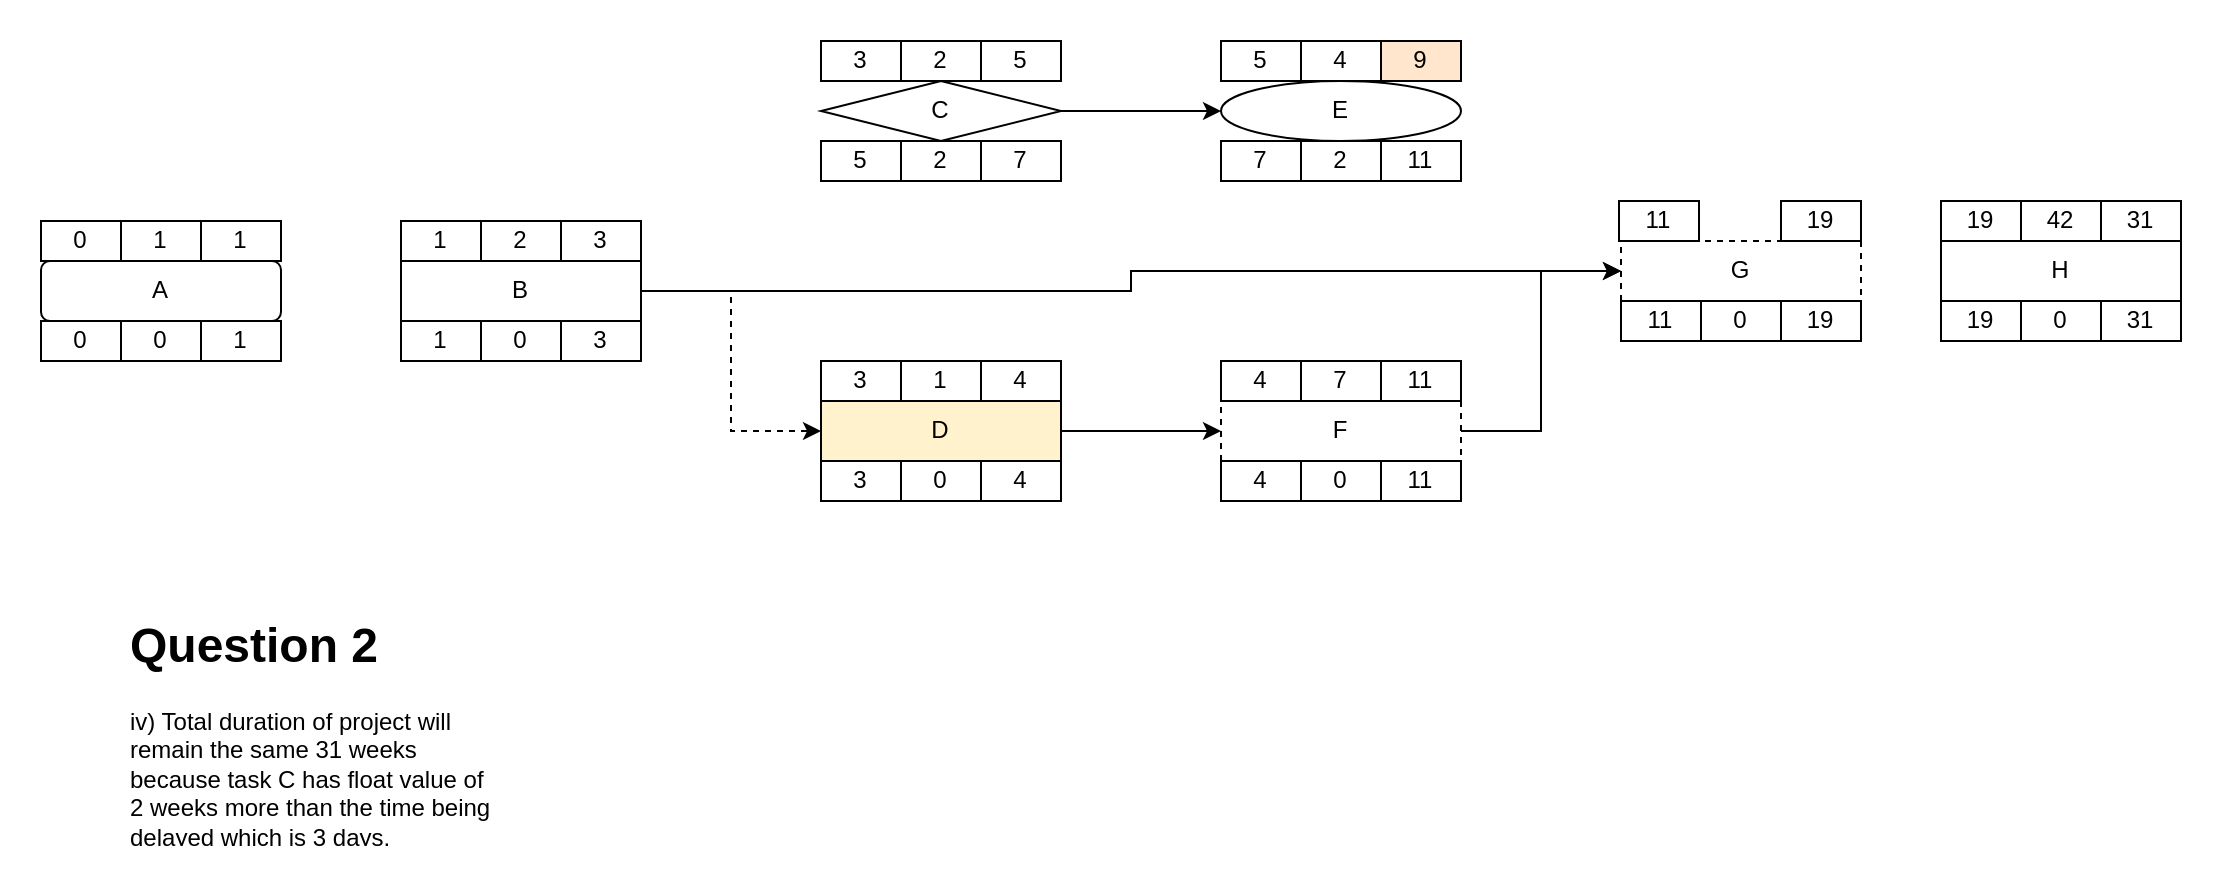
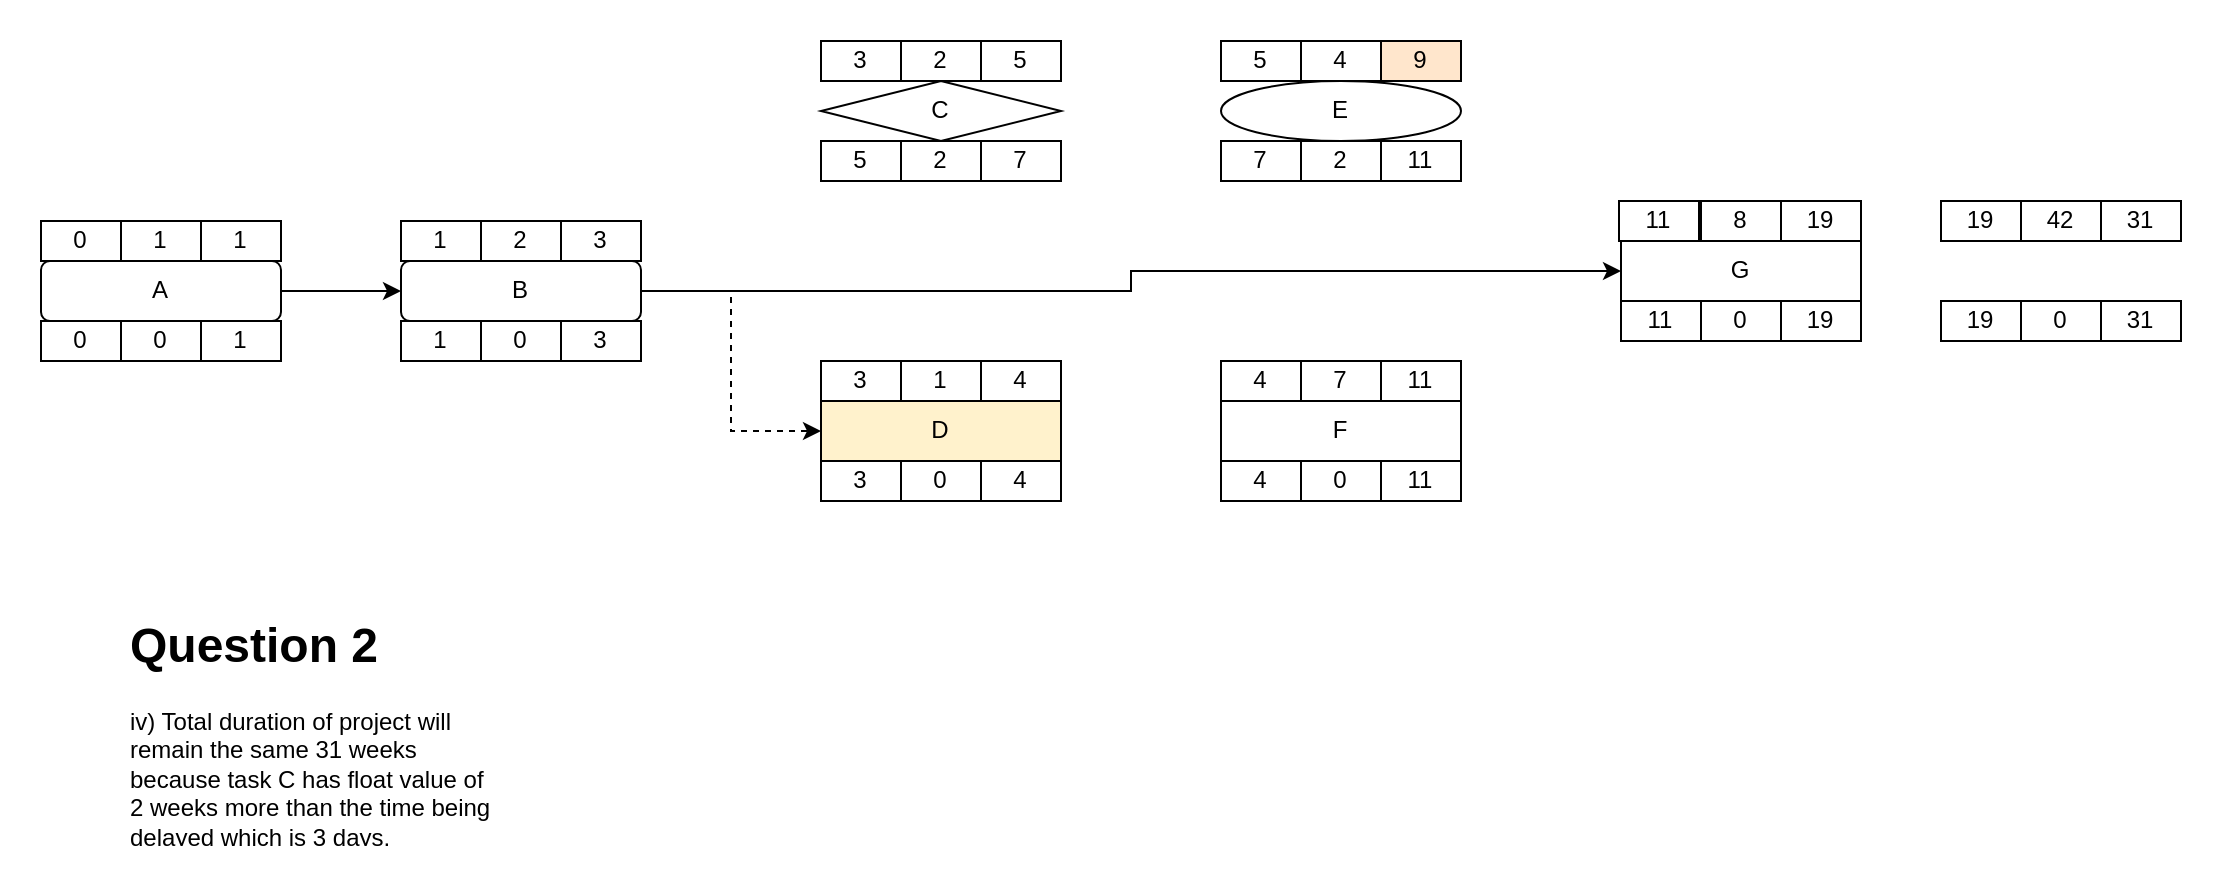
  <mxCell id="0" />
  <mxCell id="1" parent="0" />
  <mxCell id="2" value="" style="group" vertex="1" connectable="0" parent="1"><mxGeometry x="20" y="110" width="120" height="70" as="geometry" /></mxCell>
  <mxCell id="3" value="A" style="whiteSpace=wrap;html=1;rounded=1;" vertex="1" parent="2"><mxGeometry y="20" width="120" height="30" as="geometry" /></mxCell>
  <mxCell id="4" value="0" style="rounded=0;whiteSpace=wrap;html=1;" vertex="1" parent="2"><mxGeometry width="40" height="20" as="geometry" /></mxCell>
  <mxCell id="5" value="1" style="rounded=0;whiteSpace=wrap;html=1;" vertex="1" parent="2"><mxGeometry x="40" width="40" height="20" as="geometry" /></mxCell>
  <mxCell id="6" value="1" style="rounded=0;whiteSpace=wrap;html=1;" vertex="1" parent="2"><mxGeometry x="80" width="40" height="20" as="geometry" /></mxCell>
  <mxCell id="7" value="0" style="rounded=0;whiteSpace=wrap;html=1;" vertex="1" parent="2"><mxGeometry y="50" width="40" height="20" as="geometry" /></mxCell>
  <mxCell id="8" value="0" style="rounded=0;whiteSpace=wrap;html=1;" vertex="1" parent="2"><mxGeometry x="40" y="50" width="40" height="20" as="geometry" /></mxCell>
  <mxCell id="9" value="1" style="rounded=0;whiteSpace=wrap;html=1;" vertex="1" parent="2"><mxGeometry x="80" y="50" width="40" height="20" as="geometry" /></mxCell>
  <mxCell id="10" value="" style="group" vertex="1" connectable="0" parent="1"><mxGeometry x="200" y="110" width="120" height="70" as="geometry" /></mxCell>
- <mxCell id="11" value="B" style="rounded=0;whiteSpace=wrap;html=1;" vertex="1" parent="10"><mxGeometry y="20" width="120" height="30" as="geometry" /></mxCell>
+ <mxCell id="11" value="B" style="whiteSpace=wrap;html=1;rounded=1;" vertex="1" parent="10"><mxGeometry y="20" width="120" height="30" as="geometry" /></mxCell>
  <mxCell id="12" value="1" style="rounded=0;whiteSpace=wrap;html=1;" vertex="1" parent="10"><mxGeometry width="40" height="20" as="geometry" /></mxCell>
  <mxCell id="13" value="2" style="rounded=0;whiteSpace=wrap;html=1;" vertex="1" parent="10"><mxGeometry x="40" width="40" height="20" as="geometry" /></mxCell>
  <mxCell id="14" value="3" style="rounded=0;whiteSpace=wrap;html=1;" vertex="1" parent="10"><mxGeometry x="80" width="40" height="20" as="geometry" /></mxCell>
  <mxCell id="15" value="1" style="rounded=0;whiteSpace=wrap;html=1;" vertex="1" parent="10"><mxGeometry y="50" width="40" height="20" as="geometry" /></mxCell>
  <mxCell id="16" value="0" style="rounded=0;whiteSpace=wrap;html=1;" vertex="1" parent="10"><mxGeometry x="40" y="50" width="40" height="20" as="geometry" /></mxCell>
  <mxCell id="17" value="3" style="rounded=0;whiteSpace=wrap;html=1;" vertex="1" parent="10"><mxGeometry x="80" y="50" width="40" height="20" as="geometry" /></mxCell>
  <mxCell id="18" value="2" style="group" vertex="1" connectable="0" parent="1"><mxGeometry x="410" y="20" width="120" height="70" as="geometry" /></mxCell>
  <mxCell id="19" value="C" style="rhombus;whiteSpace=wrap;html=1;" vertex="1" parent="18"><mxGeometry y="20" width="120" height="30" as="geometry" /></mxCell>
  <mxCell id="20" value="3" style="rounded=0;whiteSpace=wrap;html=1;" vertex="1" parent="18"><mxGeometry width="40" height="20" as="geometry" /></mxCell>
  <mxCell id="21" value="2" style="rounded=0;whiteSpace=wrap;html=1;" vertex="1" parent="18"><mxGeometry x="40" width="40" height="20" as="geometry" /></mxCell>
  <mxCell id="22" value="5" style="rounded=0;whiteSpace=wrap;html=1;" vertex="1" parent="18"><mxGeometry x="80" width="40" height="20" as="geometry" /></mxCell>
  <mxCell id="23" value="5" style="rounded=0;whiteSpace=wrap;html=1;" vertex="1" parent="18"><mxGeometry y="50" width="40" height="20" as="geometry" /></mxCell>
  <mxCell id="24" value="2" style="rounded=0;whiteSpace=wrap;html=1;" vertex="1" parent="18"><mxGeometry x="40" y="50" width="40" height="20" as="geometry" /></mxCell>
  <mxCell id="25" value="7" style="rounded=0;whiteSpace=wrap;html=1;" vertex="1" parent="18"><mxGeometry x="80" y="50" width="40" height="20" as="geometry" /></mxCell>
  <mxCell id="26" value="" style="group" vertex="1" connectable="0" parent="1"><mxGeometry x="410" y="180" width="120" height="70" as="geometry" /></mxCell>
  <mxCell id="27" value="D" style="rounded=0;whiteSpace=wrap;html=1;fillColor=#fff2cc;" vertex="1" parent="26"><mxGeometry y="20" width="120" height="30" as="geometry" /></mxCell>
  <mxCell id="28" value="3" style="rounded=0;whiteSpace=wrap;html=1;" vertex="1" parent="26"><mxGeometry width="40" height="20" as="geometry" /></mxCell>
  <mxCell id="29" value="1" style="rounded=0;whiteSpace=wrap;html=1;" vertex="1" parent="26"><mxGeometry x="40" width="40" height="20" as="geometry" /></mxCell>
  <mxCell id="30" value="4" style="rounded=0;whiteSpace=wrap;html=1;" vertex="1" parent="26"><mxGeometry x="80" width="40" height="20" as="geometry" /></mxCell>
  <mxCell id="31" value="3" style="rounded=0;whiteSpace=wrap;html=1;" vertex="1" parent="26"><mxGeometry y="50" width="40" height="20" as="geometry" /></mxCell>
  <mxCell id="32" value="0" style="rounded=0;whiteSpace=wrap;html=1;" vertex="1" parent="26"><mxGeometry x="40" y="50" width="40" height="20" as="geometry" /></mxCell>
  <mxCell id="33" value="4" style="rounded=0;whiteSpace=wrap;html=1;" vertex="1" parent="26"><mxGeometry x="80" y="50" width="40" height="20" as="geometry" /></mxCell>
  <mxCell id="34" value="2" style="group" vertex="1" connectable="0" parent="1"><mxGeometry x="610" y="20" width="120" height="70" as="geometry" /></mxCell>
  <mxCell id="35" value="E" style="ellipse;whiteSpace=wrap;html=1;" vertex="1" parent="34"><mxGeometry y="20" width="120" height="30" as="geometry" /></mxCell>
  <mxCell id="36" value="5" style="rounded=0;whiteSpace=wrap;html=1;" vertex="1" parent="34"><mxGeometry width="40" height="20" as="geometry" /></mxCell>
  <mxCell id="37" value="4" style="rounded=0;whiteSpace=wrap;html=1;" vertex="1" parent="34"><mxGeometry x="40" width="40" height="20" as="geometry" /></mxCell>
  <mxCell id="38" value="9" style="rounded=0;whiteSpace=wrap;html=1;fillColor=#ffe6cc;" vertex="1" parent="34"><mxGeometry x="80" width="40" height="20" as="geometry" /></mxCell>
  <mxCell id="39" value="7" style="rounded=0;whiteSpace=wrap;html=1;" vertex="1" parent="34"><mxGeometry y="50" width="40" height="20" as="geometry" /></mxCell>
  <mxCell id="40" value="2" style="rounded=0;whiteSpace=wrap;html=1;" vertex="1" parent="34"><mxGeometry x="40" y="50" width="40" height="20" as="geometry" /></mxCell>
  <mxCell id="41" value="11" style="rounded=0;whiteSpace=wrap;html=1;" vertex="1" parent="34"><mxGeometry x="80" y="50" width="40" height="20" as="geometry" /></mxCell>
  <mxCell id="42" value="" style="group" vertex="1" connectable="0" parent="1"><mxGeometry x="610" y="180" width="120" height="70" as="geometry" /></mxCell>
- <mxCell id="43" value="F" style="rounded=0;whiteSpace=wrap;html=1;dashed=1;" vertex="1" parent="42"><mxGeometry y="20" width="120" height="30" as="geometry" /></mxCell>
+ <mxCell id="43" value="F" style="rounded=0;whiteSpace=wrap;html=1;" vertex="1" parent="42"><mxGeometry y="20" width="120" height="30" as="geometry" /></mxCell>
  <mxCell id="44" value="4" style="rounded=0;whiteSpace=wrap;html=1;" vertex="1" parent="42"><mxGeometry width="40" height="20" as="geometry" /></mxCell>
  <mxCell id="45" value="7" style="rounded=0;whiteSpace=wrap;html=1;" vertex="1" parent="42"><mxGeometry x="40" width="40" height="20" as="geometry" /></mxCell>
  <mxCell id="46" value="11" style="rounded=0;whiteSpace=wrap;html=1;" vertex="1" parent="42"><mxGeometry x="80" width="40" height="20" as="geometry" /></mxCell>
  <mxCell id="47" value="4" style="rounded=0;whiteSpace=wrap;html=1;" vertex="1" parent="42"><mxGeometry y="50" width="40" height="20" as="geometry" /></mxCell>
  <mxCell id="48" value="0" style="rounded=0;whiteSpace=wrap;html=1;" vertex="1" parent="42"><mxGeometry x="40" y="50" width="40" height="20" as="geometry" /></mxCell>
  <mxCell id="49" value="11" style="rounded=0;whiteSpace=wrap;html=1;" vertex="1" parent="42"><mxGeometry x="80" y="50" width="40" height="20" as="geometry" /></mxCell>
  <mxCell id="50" value="" style="group" vertex="1" connectable="0" parent="1"><mxGeometry x="810" y="100" width="120" height="70" as="geometry" /></mxCell>
- <mxCell id="51" value="G" style="rounded=0;whiteSpace=wrap;html=1;dashed=1;" vertex="1" parent="50"><mxGeometry y="20" width="120" height="30" as="geometry" /></mxCell>
+ <mxCell id="51" value="G" style="rounded=0;whiteSpace=wrap;html=1;" vertex="1" parent="50"><mxGeometry y="20" width="120" height="30" as="geometry" /></mxCell>
  <mxCell id="52" value="11" style="rounded=0;whiteSpace=wrap;html=1;" vertex="1" parent="50"><mxGeometry x="-1" width="40" height="20" as="geometry" /></mxCell>
+ <mxCell id="53" value="8" style="rounded=0;whiteSpace=wrap;html=1;" vertex="1" parent="50"><mxGeometry x="40" width="40" height="20" as="geometry" /></mxCell>
  <mxCell id="54" value="19" style="rounded=0;whiteSpace=wrap;html=1;" vertex="1" parent="50"><mxGeometry x="80" width="40" height="20" as="geometry" /></mxCell>
  <mxCell id="55" value="11" style="rounded=0;whiteSpace=wrap;html=1;" vertex="1" parent="50"><mxGeometry y="50" width="40" height="20" as="geometry" /></mxCell>
  <mxCell id="56" value="0" style="rounded=0;whiteSpace=wrap;html=1;" vertex="1" parent="50"><mxGeometry x="40" y="50" width="40" height="20" as="geometry" /></mxCell>
  <mxCell id="57" value="19" style="rounded=0;whiteSpace=wrap;html=1;" vertex="1" parent="50"><mxGeometry x="80" y="50" width="40" height="20" as="geometry" /></mxCell>
  <mxCell id="58" value="" style="group" vertex="1" connectable="0" parent="1"><mxGeometry x="970" y="100" width="120" height="70" as="geometry" /></mxCell>
- <mxCell id="59" value="H" style="rounded=0;whiteSpace=wrap;html=1;" vertex="1" parent="58"><mxGeometry y="20" width="120" height="30" as="geometry" /></mxCell>
  <mxCell id="60" value="19" style="rounded=0;whiteSpace=wrap;html=1;" vertex="1" parent="58"><mxGeometry width="40" height="20" as="geometry" /></mxCell>
  <mxCell id="61" value="42" style="rounded=0;whiteSpace=wrap;html=1;" vertex="1" parent="58"><mxGeometry x="40" width="40" height="20" as="geometry" /></mxCell>
  <mxCell id="62" value="31" style="rounded=0;whiteSpace=wrap;html=1;" vertex="1" parent="58"><mxGeometry x="80" width="40" height="20" as="geometry" /></mxCell>
  <mxCell id="63" value="19" style="rounded=0;whiteSpace=wrap;html=1;" vertex="1" parent="58"><mxGeometry y="50" width="40" height="20" as="geometry" /></mxCell>
  <mxCell id="64" value="0" style="rounded=0;whiteSpace=wrap;html=1;" vertex="1" parent="58"><mxGeometry x="40" y="50" width="40" height="20" as="geometry" /></mxCell>
  <mxCell id="65" value="31" style="rounded=0;whiteSpace=wrap;html=1;" vertex="1" parent="58"><mxGeometry x="80" y="50" width="40" height="20" as="geometry" /></mxCell>
+ <mxCell id="66" style="edgeStyle=orthogonalEdgeStyle;rounded=0;orthogonalLoop=1;jettySize=auto;html=1;" edge="1" parent="1" source="3" target="11"><mxGeometry relative="1" as="geometry" /></mxCell>
  <mxCell id="67" style="edgeStyle=orthogonalEdgeStyle;rounded=0;orthogonalLoop=1;jettySize=auto;html=1;" edge="1" parent="1" source="11" target="51"><mxGeometry relative="1" as="geometry" /></mxCell>
  <mxCell id="68" style="edgeStyle=orthogonalEdgeStyle;rounded=0;orthogonalLoop=1;jettySize=auto;html=1;entryX=0;entryY=0.5;entryDx=0;entryDy=0;dashed=1;" edge="1" parent="1" source="11" target="27"><mxGeometry relative="1" as="geometry" /></mxCell>
- <mxCell id="69" style="edgeStyle=orthogonalEdgeStyle;rounded=0;orthogonalLoop=1;jettySize=auto;html=1;entryX=0;entryY=0.5;entryDx=0;entryDy=0;" edge="1" parent="1" source="27" target="43"><mxGeometry relative="1" as="geometry" /></mxCell>
- <mxCell id="70" style="edgeStyle=orthogonalEdgeStyle;rounded=0;orthogonalLoop=1;jettySize=auto;html=1;entryX=0;entryY=0.5;entryDx=0;entryDy=0;" edge="1" parent="1" source="19" target="35"><mxGeometry relative="1" as="geometry" /></mxCell>
- <mxCell id="71" style="edgeStyle=orthogonalEdgeStyle;rounded=0;orthogonalLoop=1;jettySize=auto;html=1;entryX=0;entryY=0.5;entryDx=0;entryDy=0;" edge="1" parent="1" source="43" target="51"><mxGeometry relative="1" as="geometry" /></mxCell>
  <mxCell id="72" value="&lt;h1&gt;Question 2&lt;/h1&gt;&lt;p&gt;iv) Total duration of project will remain the same 31 weeks because task C has float value of 2 weeks more than the time being delayed which is 3 days.&lt;/p&gt;" style="text;html=1;strokeColor=none;fillColor=none;spacing=5;spacingTop=-20;whiteSpace=wrap;overflow=hidden;rounded=0;" vertex="1" parent="1"><mxGeometry x="60" y="303" width="190" height="120" as="geometry" /></mxCell>
